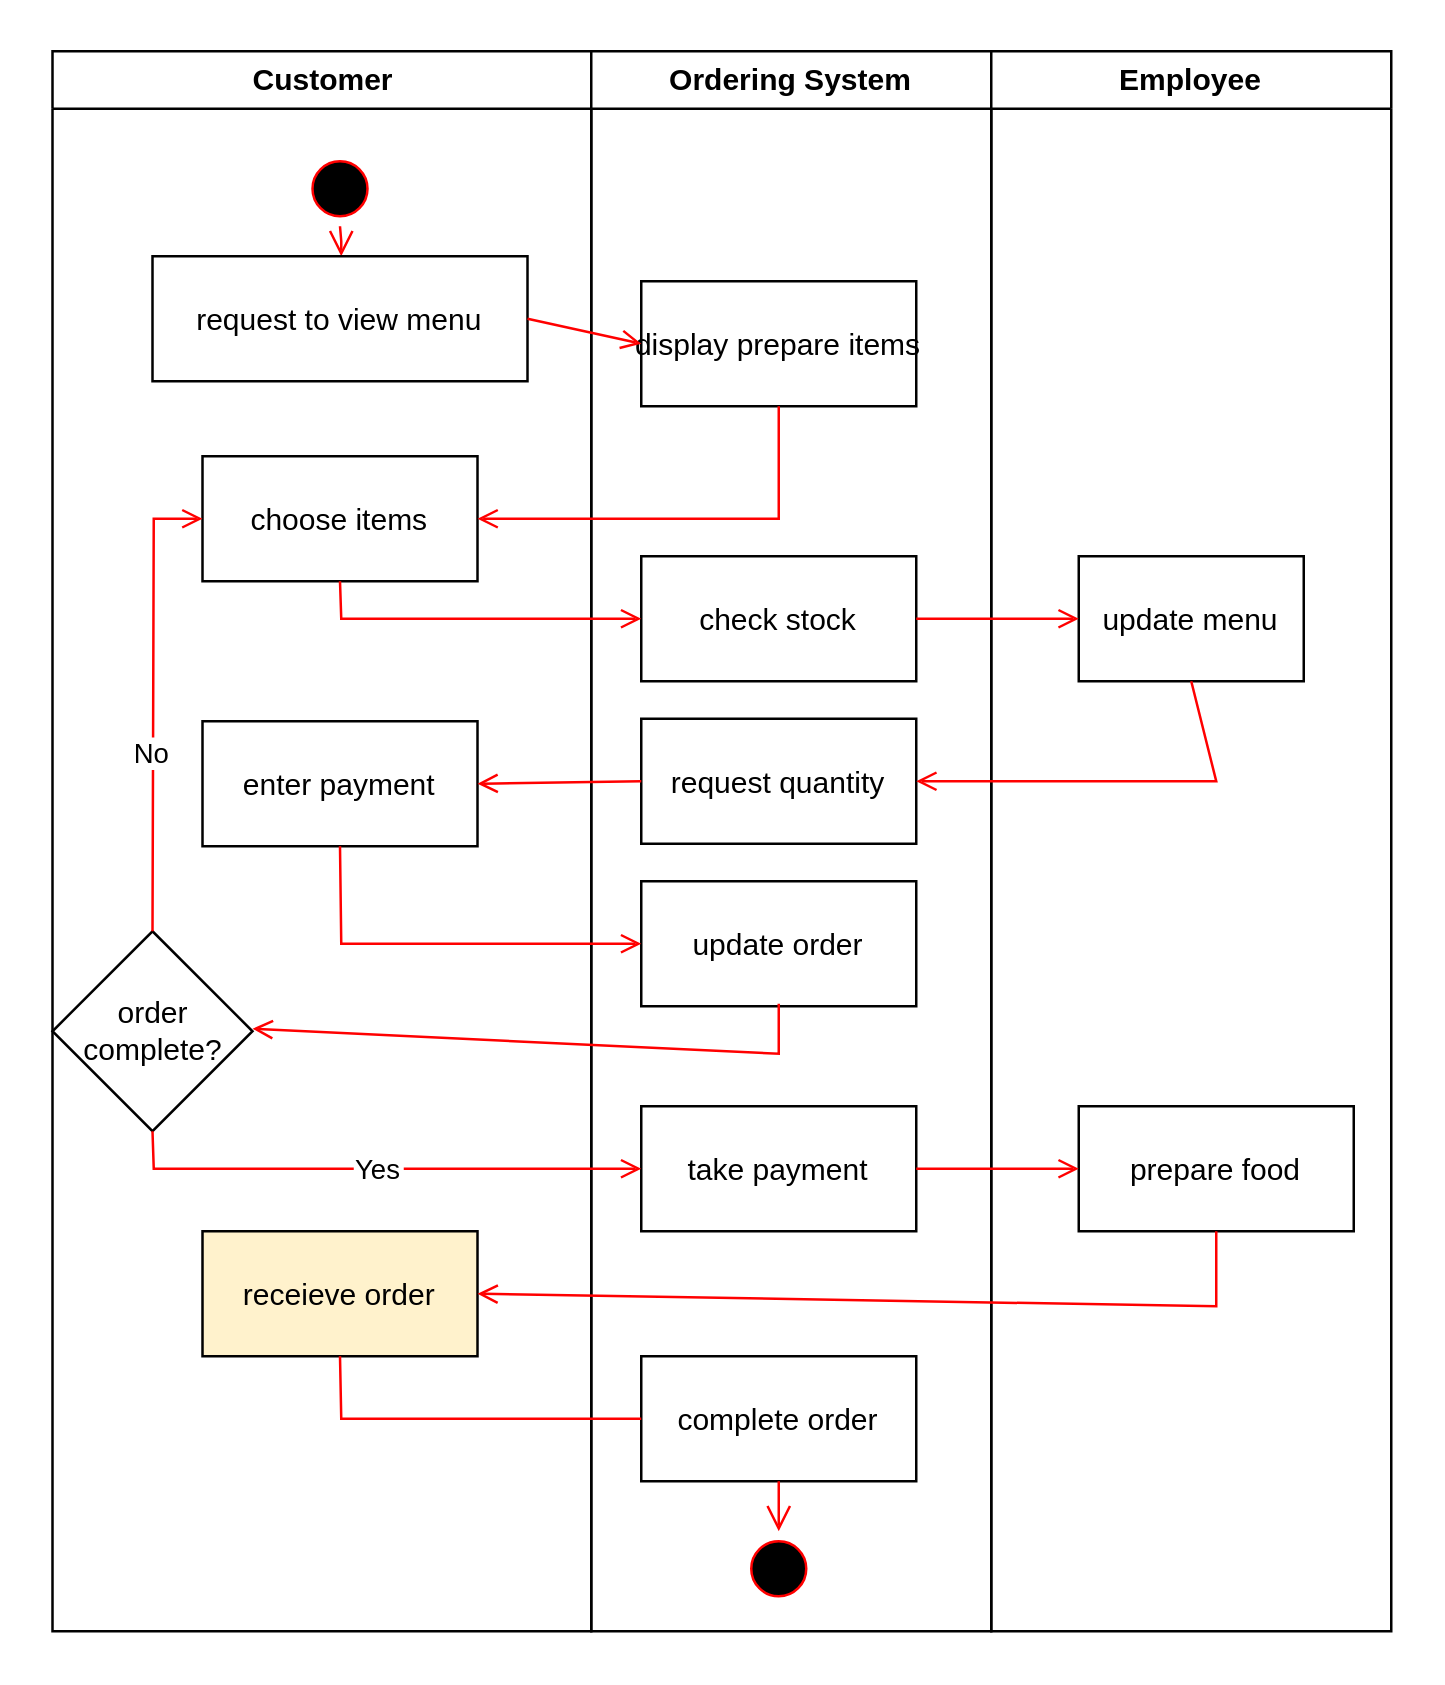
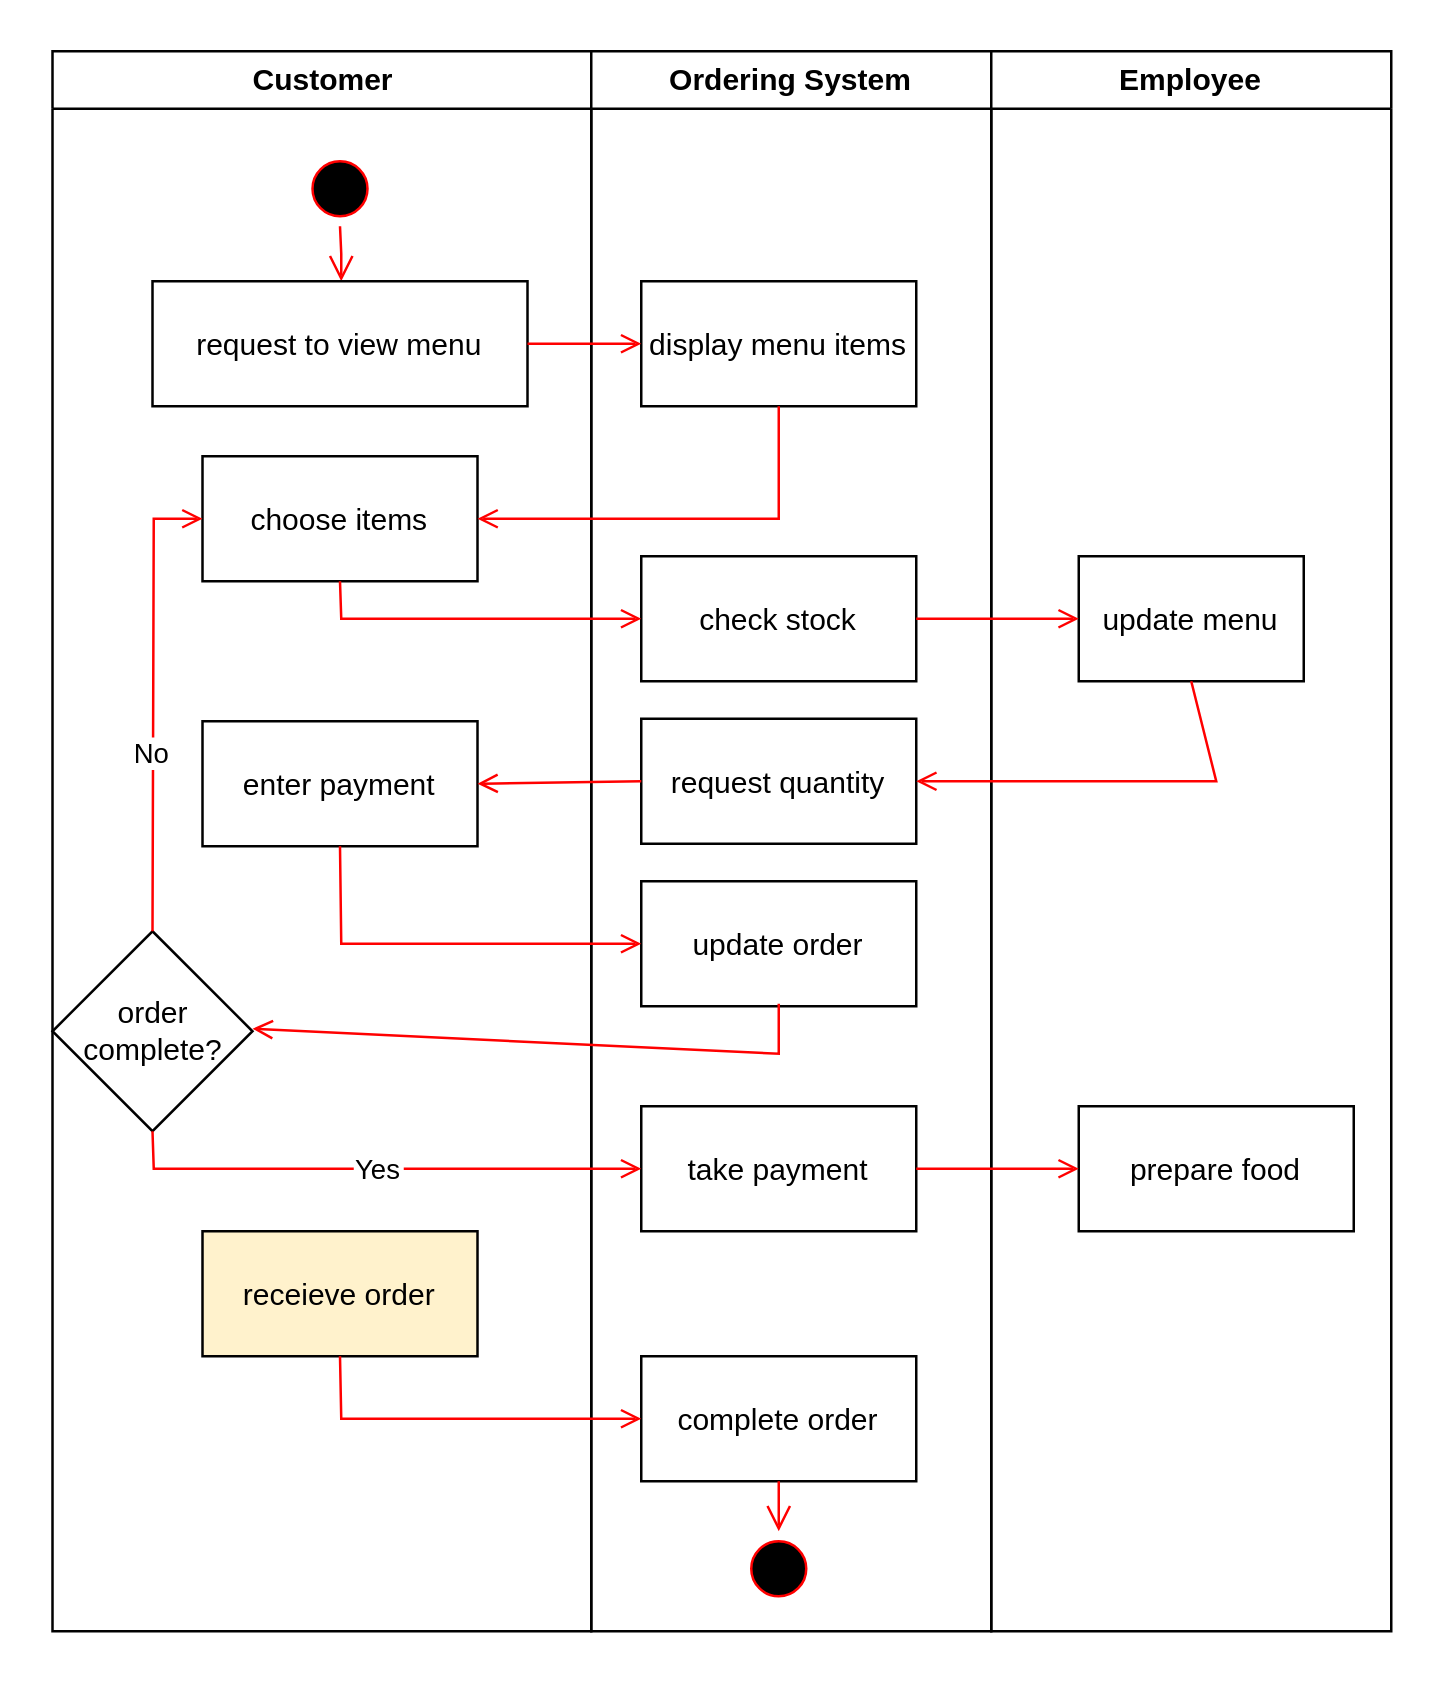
  <mxCell id="0" />
  <mxCell id="1" parent="0" />
  <mxCell id="2" value="Customer" style="swimlane;whiteSpace=wrap" parent="1" vertex="1"><mxGeometry x="20.5" y="20" width="215.5" height="632" as="geometry" /></mxCell>
  <mxCell id="3" value="" style="ellipse;shape=startState;fillColor=#000000;strokeColor=#ff0000;" parent="2" vertex="1"><mxGeometry x="100" y="40" width="30" height="30" as="geometry" /></mxCell>
  <mxCell id="4" value="" style="edgeStyle=elbowEdgeStyle;elbow=horizontal;verticalAlign=bottom;endArrow=open;endSize=8;strokeColor=#FF0000;endFill=1;rounded=0" parent="2" source="3" target="5" edge="1"><mxGeometry x="100" y="40" as="geometry"><mxPoint x="115" y="110" as="targetPoint" /></mxGeometry></mxCell>
- <mxCell id="5" value="request to view menu" style="" parent="2" vertex="1"><mxGeometry x="40" y="82" width="150" height="50" as="geometry" /></mxCell>
+ <mxCell id="5" value="request to view menu" style="" parent="2" vertex="1"><mxGeometry x="40" y="92" width="150" height="50" as="geometry" /></mxCell>
  <mxCell id="6" value="choose items" style="" parent="2" vertex="1"><mxGeometry x="60" y="162" width="110" height="50" as="geometry" /></mxCell>
  <mxCell id="7" value="enter payment" style="" parent="2" vertex="1"><mxGeometry x="60" y="268" width="110" height="50" as="geometry" /></mxCell>
  <mxCell id="8" value="order&lt;br&gt;complete?" style="rhombus;whiteSpace=wrap;html=1;" vertex="1" parent="2"><mxGeometry y="352" width="80" height="80" as="geometry" /></mxCell>
  <mxCell id="9" value="" style="endArrow=open;strokeColor=#FF0000;endFill=1;rounded=0;exitX=0.5;exitY=0;exitDx=0;exitDy=0;entryX=0;entryY=0.5;entryDx=0;entryDy=0;" edge="1" parent="2" source="8" target="6"><mxGeometry relative="1" as="geometry"><mxPoint x="125" y="170" as="sourcePoint" /><mxPoint x="125" y="202" as="targetPoint" /><Array as="points"><mxPoint x="40.5" y="187" /></Array></mxGeometry></mxCell>
  <mxCell id="10" value="No" style="edgeLabel;html=1;align=center;verticalAlign=middle;resizable=0;points=[];" vertex="1" connectable="0" parent="9"><mxGeometry x="-0.225" y="1" relative="1" as="geometry"><mxPoint as="offset" /></mxGeometry></mxCell>
  <mxCell id="11" value="receieve order" style="fillColor=#fff2cc;" vertex="1" parent="2"><mxGeometry x="60" y="472" width="110" height="50" as="geometry" /></mxCell>
  <mxCell id="12" value="Ordering System" style="swimlane;whiteSpace=wrap" parent="1" vertex="1"><mxGeometry x="236" y="20" width="160" height="632" as="geometry" /></mxCell>
- <mxCell id="13" value="display prepare items" style="" parent="12" vertex="1"><mxGeometry x="20" y="92" width="110" height="50" as="geometry" /></mxCell>
+ <mxCell id="13" value="display menu items" style="" parent="12" vertex="1"><mxGeometry x="20" y="92" width="110" height="50" as="geometry" /></mxCell>
  <mxCell id="14" value="check stock" style="" parent="12" vertex="1"><mxGeometry x="20" y="202" width="110" height="50" as="geometry" /></mxCell>
  <mxCell id="15" value="request quantity" style="" parent="12" vertex="1"><mxGeometry x="20" y="267" width="110" height="50" as="geometry" /></mxCell>
  <mxCell id="16" value="update order" style="" vertex="1" parent="12"><mxGeometry x="20" y="332" width="110" height="50" as="geometry" /></mxCell>
  <mxCell id="17" value="take payment" style="" vertex="1" parent="12"><mxGeometry x="20" y="422" width="110" height="50" as="geometry" /></mxCell>
  <mxCell id="18" value="complete order" style="" vertex="1" parent="12"><mxGeometry x="20" y="522" width="110" height="50" as="geometry" /></mxCell>
  <mxCell id="19" value="" style="ellipse;shape=startState;fillColor=#000000;strokeColor=#ff0000;" vertex="1" parent="12"><mxGeometry x="60" y="592" width="30" height="30" as="geometry" /></mxCell>
  <mxCell id="20" value="" style="edgeStyle=elbowEdgeStyle;elbow=horizontal;verticalAlign=bottom;endArrow=open;endSize=8;strokeColor=#FF0000;endFill=1;rounded=0;entryX=0.5;entryY=0;entryDx=0;entryDy=0;exitX=0.5;exitY=1;exitDx=0;exitDy=0;" edge="1" parent="12" source="18" target="19"><mxGeometry x="-280" y="-88" as="geometry"><mxPoint x="-89.5" y="102" as="targetPoint" /><mxPoint x="250" y="362" as="sourcePoint" /></mxGeometry></mxCell>
  <mxCell id="21" value="Employee" style="swimlane;whiteSpace=wrap" parent="1" vertex="1"><mxGeometry x="396" y="20" width="160" height="632" as="geometry" /></mxCell>
  <mxCell id="22" value="update menu" style="" vertex="1" parent="21"><mxGeometry x="35" y="202" width="90" height="50" as="geometry" /></mxCell>
  <mxCell id="23" value="prepare food" style="" vertex="1" parent="21"><mxGeometry x="35" y="422" width="110" height="50" as="geometry" /></mxCell>
  <mxCell id="24" value="" style="endArrow=open;strokeColor=#FF0000;endFill=1;rounded=0;entryX=1;entryY=0.5;entryDx=0;entryDy=0;exitX=0;exitY=0.5;exitDx=0;exitDy=0;" parent="1" source="15" target="7" edge="1"><mxGeometry relative="1" as="geometry"><mxPoint x="266" y="422" as="sourcePoint" /></mxGeometry></mxCell>
  <mxCell id="25" value="" style="endArrow=open;strokeColor=#FF0000;endFill=1;rounded=0;exitX=1;exitY=0.5;exitDx=0;exitDy=0;entryX=0;entryY=0.5;entryDx=0;entryDy=0;" edge="1" parent="1" source="5" target="13"><mxGeometry relative="1" as="geometry"><mxPoint x="145.5" y="190" as="sourcePoint" /><mxPoint x="145.5" y="250" as="targetPoint" /></mxGeometry></mxCell>
  <mxCell id="26" value="" style="endArrow=open;strokeColor=#FF0000;endFill=1;rounded=0;entryX=1;entryY=0.5;entryDx=0;entryDy=0;exitX=0.5;exitY=1;exitDx=0;exitDy=0;" parent="1" source="13" target="6" edge="1"><mxGeometry relative="1" as="geometry"><Array as="points"><mxPoint x="311" y="207" /></Array></mxGeometry></mxCell>
  <mxCell id="27" value="" style="endArrow=open;strokeColor=#FF0000;endFill=1;rounded=0;entryX=0;entryY=0.5;entryDx=0;entryDy=0;exitX=0.5;exitY=1;exitDx=0;exitDy=0;" parent="1" source="6" target="14" edge="1"><mxGeometry relative="1" as="geometry"><mxPoint x="136" y="345" as="targetPoint" /><Array as="points"><mxPoint x="136" y="247" /></Array></mxGeometry></mxCell>
  <mxCell id="28" value="" style="endArrow=open;strokeColor=#FF0000;endFill=1;rounded=0;entryX=0;entryY=0.5;entryDx=0;entryDy=0;" parent="1" source="14" target="22" edge="1"><mxGeometry relative="1" as="geometry" /></mxCell>
  <mxCell id="29" value="" style="endArrow=open;strokeColor=#FF0000;endFill=1;rounded=0;entryX=1;entryY=0.5;entryDx=0;entryDy=0;exitX=0.5;exitY=1;exitDx=0;exitDy=0;" edge="1" parent="1" source="22" target="15"><mxGeometry relative="1" as="geometry"><mxPoint x="441" y="307" as="sourcePoint" /><mxPoint x="646" y="307" as="targetPoint" /><Array as="points"><mxPoint x="486" y="312" /></Array></mxGeometry></mxCell>
  <mxCell id="30" value="" style="endArrow=open;strokeColor=#FF0000;endFill=1;rounded=0;exitX=0.5;exitY=1;exitDx=0;exitDy=0;entryX=0;entryY=0.5;entryDx=0;entryDy=0;" edge="1" parent="1" source="7" target="16"><mxGeometry relative="1" as="geometry"><mxPoint x="296" y="380" as="sourcePoint" /><mxPoint x="286" y="422" as="targetPoint" /><Array as="points"><mxPoint x="136" y="377" /></Array></mxGeometry></mxCell>
  <mxCell id="31" value="" style="endArrow=open;strokeColor=#FF0000;endFill=1;rounded=0;entryX=1;entryY=0.5;entryDx=0;entryDy=0;exitX=0.5;exitY=1;exitDx=0;exitDy=0;" edge="1" parent="1"><mxGeometry relative="1" as="geometry"><mxPoint x="311" y="401" as="sourcePoint" /><mxPoint x="100.5" y="411" as="targetPoint" /><Array as="points"><mxPoint x="311" y="421" /></Array></mxGeometry></mxCell>
  <mxCell id="32" value="Yes" style="endArrow=open;strokeColor=#FF0000;endFill=1;rounded=0;exitX=0.5;exitY=1;exitDx=0;exitDy=0;entryX=0;entryY=0.5;entryDx=0;entryDy=0;" edge="1" parent="1" source="8" target="17"><mxGeometry relative="1" as="geometry"><mxPoint x="126" y="522" as="sourcePoint" /><mxPoint x="60.5" y="562" as="targetPoint" /><Array as="points"><mxPoint x="61" y="467" /><mxPoint x="116" y="467" /></Array></mxGeometry></mxCell>
  <mxCell id="33" value="" style="endArrow=open;strokeColor=#FF0000;endFill=1;rounded=0;exitX=1;exitY=0.5;exitDx=0;exitDy=0;entryX=0;entryY=0.5;entryDx=0;entryDy=0;" edge="1" parent="1" source="17" target="23"><mxGeometry relative="1" as="geometry"><mxPoint x="426" y="536.5" as="sourcePoint" /><mxPoint x="501" y="536.5" as="targetPoint" /></mxGeometry></mxCell>
- <mxCell id="34" value="" style="endArrow=open;strokeColor=#FF0000;endFill=1;rounded=0;exitX=0.5;exitY=1;exitDx=0;exitDy=0;entryX=1;entryY=0.5;entryDx=0;entryDy=0;" edge="1" parent="1" source="23" target="11"><mxGeometry relative="1" as="geometry"><mxPoint x="376" y="547" as="sourcePoint" /><mxPoint x="476" y="547" as="targetPoint" /><Array as="points"><mxPoint x="486" y="522" /></Array></mxGeometry></mxCell>
- <mxCell id="35" value="" style="endArrow=none;strokeColor=#FF0000;endFill=1;rounded=0;exitX=0.5;exitY=1;exitDx=0;exitDy=0;entryX=0;entryY=0.5;entryDx=0;entryDy=0;" edge="1" parent="1" source="11" target="18"><mxGeometry relative="1" as="geometry"><mxPoint x="376" y="552" as="sourcePoint" /><mxPoint x="426" y="553" as="targetPoint" /><Array as="points"><mxPoint x="136" y="567" /></Array></mxGeometry></mxCell>
+ <mxCell id="35" value="" style="endArrow=open;strokeColor=#FF0000;endFill=1;rounded=0;exitX=0.5;exitY=1;exitDx=0;exitDy=0;entryX=0;entryY=0.5;entryDx=0;entryDy=0;" edge="1" parent="1" source="11" target="18"><mxGeometry relative="1" as="geometry"><mxPoint x="376" y="552" as="sourcePoint" /><mxPoint x="426" y="553" as="targetPoint" /><Array as="points"><mxPoint x="136" y="567" /></Array></mxGeometry></mxCell>
